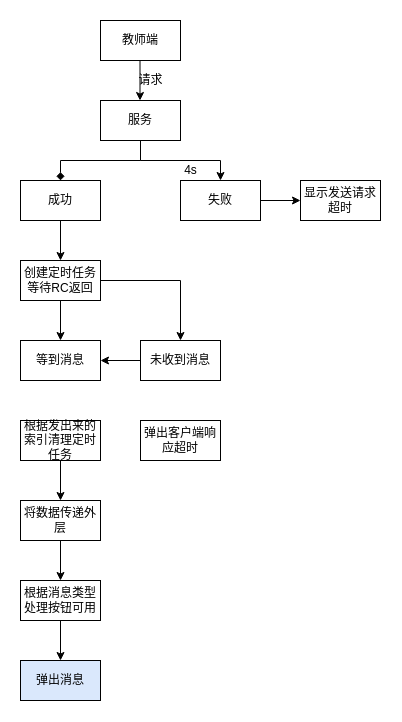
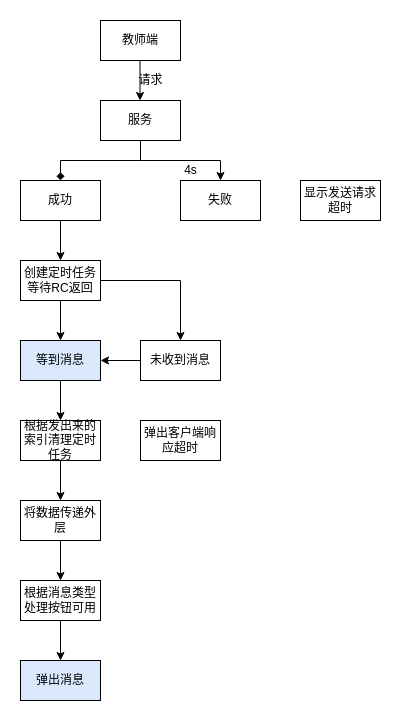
  <mxCell id="0" />
  <mxCell id="1" parent="0" />
  <mxCell id="2" style="edgeStyle=orthogonalEdgeStyle;rounded=0;orthogonalLoop=1;jettySize=auto;html=1;exitX=0.5;exitY=1;exitDx=0;exitDy=0;entryX=0.5;entryY=0;entryDx=0;entryDy=0;" parent="1" source="4" target="10" edge="1"><mxGeometry relative="1" as="geometry" /></mxCell>
  <mxCell id="3" style="edgeStyle=orthogonalEdgeStyle;rounded=0;orthogonalLoop=1;jettySize=auto;html=1;exitX=0.5;exitY=1;exitDx=0;exitDy=0;endArrow=diamond;" parent="1" source="4" target="8" edge="1"><mxGeometry relative="1" as="geometry" /></mxCell>
  <mxCell id="4" value="服务" style="rounded=0;whiteSpace=wrap;html=1;" parent="1" vertex="1"><mxGeometry x="100" y="100" width="80" height="40" as="geometry" /></mxCell>
  <mxCell id="5" value="教师端" style="rounded=0;whiteSpace=wrap;html=1;" parent="1" vertex="1"><mxGeometry x="100" y="20" width="80" height="40" as="geometry" /></mxCell>
  <mxCell id="6" value="" style="endArrow=classic;html=1;" parent="1" edge="1"><mxGeometry width="50" height="50" relative="1" as="geometry"><mxPoint x="139.5" y="60" as="sourcePoint" /><mxPoint x="139.5" y="100" as="targetPoint" /></mxGeometry></mxCell>
  <mxCell id="7" style="edgeStyle=orthogonalEdgeStyle;rounded=0;orthogonalLoop=1;jettySize=auto;html=1;exitX=0.5;exitY=1;exitDx=0;exitDy=0;entryX=0.5;entryY=0;entryDx=0;entryDy=0;" parent="1" source="8" target="16" edge="1"><mxGeometry relative="1" as="geometry" /></mxCell>
  <mxCell id="8" value="成功" style="rounded=0;whiteSpace=wrap;html=1;" parent="1" vertex="1"><mxGeometry x="20" y="180" width="80" height="40" as="geometry" /></mxCell>
- <mxCell id="9" style="edgeStyle=orthogonalEdgeStyle;rounded=0;orthogonalLoop=1;jettySize=auto;html=1;exitX=1;exitY=0.5;exitDx=0;exitDy=0;" parent="1" source="10" target="11" edge="1"><mxGeometry relative="1" as="geometry"><mxPoint x="340" y="200" as="targetPoint" /></mxGeometry></mxCell>
  <mxCell id="10" value="失败" style="rounded=0;whiteSpace=wrap;html=1;" parent="1" vertex="1"><mxGeometry x="180" y="180" width="80" height="40" as="geometry" /></mxCell>
  <mxCell id="11" value="显示发送请求&lt;br&gt;超时" style="rounded=0;whiteSpace=wrap;html=1;" parent="1" vertex="1"><mxGeometry x="300" y="180" width="80" height="40" as="geometry" /></mxCell>
  <mxCell id="12" value="请求" style="text;html=1;align=center;verticalAlign=middle;resizable=0;points=[];autosize=1;" parent="1" vertex="1"><mxGeometry x="130" y="70" width="40" height="20" as="geometry" /></mxCell>
  <mxCell id="13" value="4s" style="text;html=1;align=center;verticalAlign=middle;resizable=0;points=[];autosize=1;" parent="1" vertex="1"><mxGeometry x="175" y="160" width="30" height="20" as="geometry" /></mxCell>
  <mxCell id="14" style="edgeStyle=orthogonalEdgeStyle;rounded=0;orthogonalLoop=1;jettySize=auto;html=1;exitX=0.5;exitY=1;exitDx=0;exitDy=0;" parent="1" source="16" target="18" edge="1"><mxGeometry relative="1" as="geometry" /></mxCell>
  <mxCell id="15" style="edgeStyle=orthogonalEdgeStyle;rounded=0;orthogonalLoop=1;jettySize=auto;html=1;" parent="1" source="16" target="20" edge="1"><mxGeometry relative="1" as="geometry" /></mxCell>
  <mxCell id="16" value="创建定时任务等待RC返回" style="rounded=0;whiteSpace=wrap;html=1;" parent="1" vertex="1"><mxGeometry x="20" y="260" width="80" height="40" as="geometry" /></mxCell>
- <mxCell id="18" value="等到消息" style="rounded=0;whiteSpace=wrap;html=1;" parent="1" vertex="1"><mxGeometry x="20" y="340" width="80" height="40" as="geometry" /></mxCell>
+ <mxCell id="17" style="edgeStyle=orthogonalEdgeStyle;rounded=0;orthogonalLoop=1;jettySize=auto;html=1;entryX=0.5;entryY=0;entryDx=0;entryDy=0;" parent="1" source="18" target="22" edge="1"><mxGeometry relative="1" as="geometry" /></mxCell>
+ <mxCell id="18" value="等到消息" style="rounded=0;whiteSpace=wrap;html=1;fillColor=#dae8fc;" parent="1" vertex="1"><mxGeometry x="20" y="340" width="80" height="40" as="geometry" /></mxCell>
  <mxCell id="19" value="" style="edgeStyle=orthogonalEdgeStyle;rounded=0;orthogonalLoop=1;jettySize=auto;html=1;" edge="1" parent="1" source="20" target="18"><mxGeometry relative="1" as="geometry" /></mxCell>
  <mxCell id="20" value="未收到消息" style="rounded=0;whiteSpace=wrap;html=1;" parent="1" vertex="1"><mxGeometry x="140" y="340" width="80" height="40" as="geometry" /></mxCell>
  <mxCell id="21" style="edgeStyle=orthogonalEdgeStyle;rounded=0;orthogonalLoop=1;jettySize=auto;html=1;entryX=0.5;entryY=0;entryDx=0;entryDy=0;" parent="1" source="22" target="24" edge="1"><mxGeometry relative="1" as="geometry" /></mxCell>
  <mxCell id="22" value="根据发出来的索引清理定时任务" style="rounded=0;whiteSpace=wrap;html=1;" parent="1" vertex="1"><mxGeometry x="20" y="420" width="80" height="40" as="geometry" /></mxCell>
  <mxCell id="23" style="edgeStyle=orthogonalEdgeStyle;rounded=0;orthogonalLoop=1;jettySize=auto;html=1;entryX=0.5;entryY=0;entryDx=0;entryDy=0;" edge="1" parent="1" source="24" target="26"><mxGeometry relative="1" as="geometry" /></mxCell>
  <mxCell id="24" value="将数据传递外层" style="rounded=0;whiteSpace=wrap;html=1;" parent="1" vertex="1"><mxGeometry x="20" y="500" width="80" height="40" as="geometry" /></mxCell>
  <mxCell id="25" value="" style="edgeStyle=orthogonalEdgeStyle;rounded=0;orthogonalLoop=1;jettySize=auto;html=1;" edge="1" parent="1" source="26" target="27"><mxGeometry relative="1" as="geometry" /></mxCell>
  <mxCell id="26" value="根据消息类型处理按钮可用" style="rounded=0;whiteSpace=wrap;html=1;" vertex="1" parent="1"><mxGeometry x="20" y="580" width="80" height="40" as="geometry" /></mxCell>
  <mxCell id="27" value="弹出消息" style="rounded=0;whiteSpace=wrap;html=1;fillColor=#dae8fc;" vertex="1" parent="1"><mxGeometry x="20" y="660" width="80" height="40" as="geometry" /></mxCell>
  <mxCell id="28" value="弹出客户端响应超时" style="rounded=0;whiteSpace=wrap;html=1;" vertex="1" parent="1"><mxGeometry x="140" y="420" width="80" height="40" as="geometry" /></mxCell>
